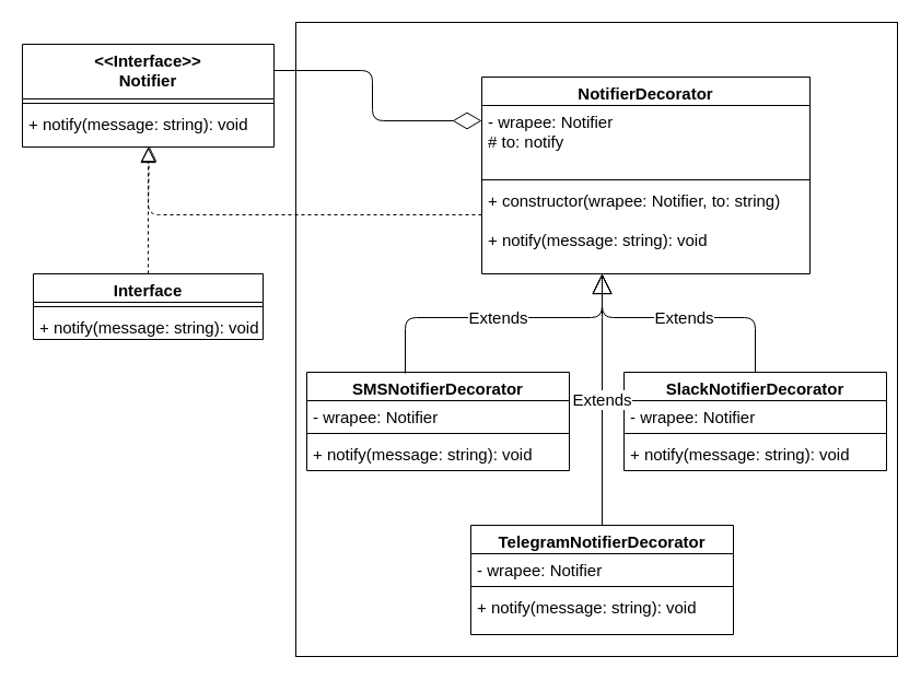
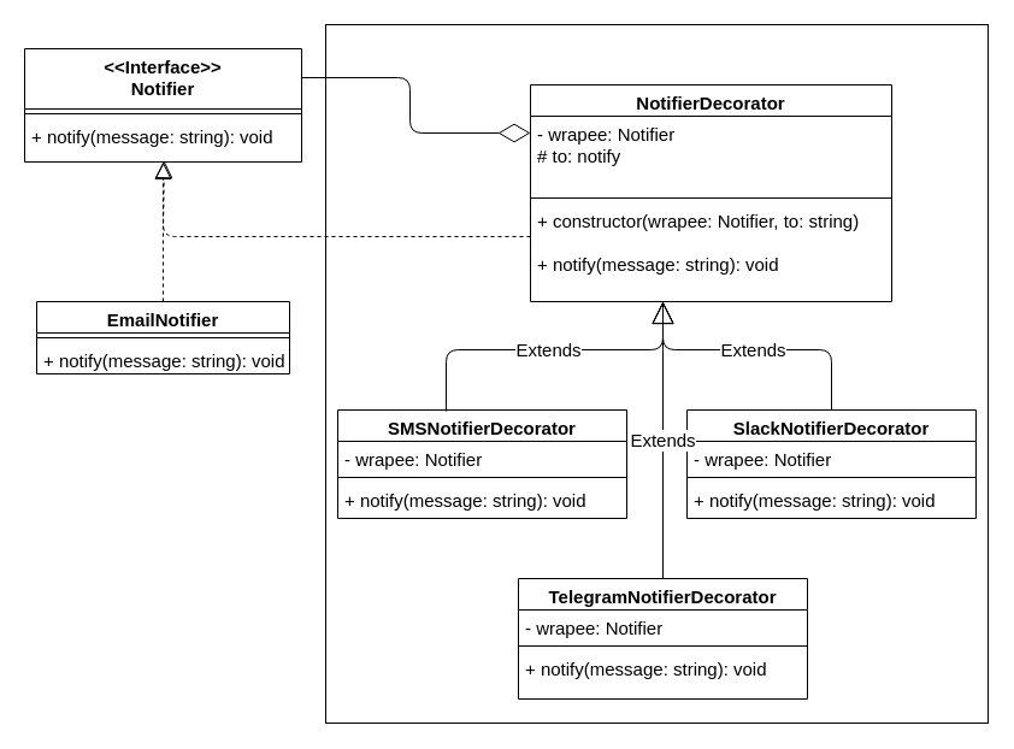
  <mxCell id="0" />
  <mxCell id="1" parent="0" />
  <mxCell id="2" value="" style="rounded=0;whiteSpace=wrap;html=1;" parent="1" vertex="1"><mxGeometry x="270" y="20" width="550" height="580" as="geometry" /></mxCell>
  <mxCell id="3" value="&lt;&lt;Interface&gt;&gt;&#10;Notifier" style="swimlane;fontStyle=1;align=center;verticalAlign=top;childLayout=stackLayout;horizontal=1;startSize=50;horizontalStack=0;resizeParent=1;resizeParentMax=0;resizeLast=0;collapsible=1;marginBottom=0;fontSize=15;" parent="1" vertex="1"><mxGeometry x="20" y="40" width="230" height="94" as="geometry" /></mxCell>
  <mxCell id="4" value="" style="line;strokeWidth=1;fillColor=none;align=left;verticalAlign=middle;spacingTop=-1;spacingLeft=3;spacingRight=3;rotatable=0;labelPosition=right;points=[];portConstraint=eastwest;fontSize=15;" parent="3" vertex="1"><mxGeometry y="50" width="230" height="8" as="geometry" /></mxCell>
  <mxCell id="5" value="+ notify(message: string): void" style="text;strokeColor=none;fillColor=none;align=left;verticalAlign=top;spacingLeft=4;spacingRight=4;overflow=hidden;rotatable=0;points=[[0,0.5],[1,0.5]];portConstraint=eastwest;fontSize=15;" parent="3" vertex="1"><mxGeometry y="58" width="230" height="36" as="geometry" /></mxCell>
  <mxCell id="6" value="NotifierDecorator" style="swimlane;fontStyle=1;align=center;verticalAlign=top;childLayout=stackLayout;horizontal=1;startSize=26;horizontalStack=0;resizeParent=1;resizeParentMax=0;resizeLast=0;collapsible=1;marginBottom=0;fontSize=15;" parent="1" vertex="1"><mxGeometry x="440" y="70" width="300" height="180" as="geometry" /></mxCell>
  <mxCell id="7" value="- wrapee: Notifier&#10;# to: notify" style="text;strokeColor=none;fillColor=none;align=left;verticalAlign=top;spacingLeft=4;spacingRight=4;overflow=hidden;rotatable=0;points=[[0,0.5],[1,0.5]];portConstraint=eastwest;fontSize=15;" parent="6" vertex="1"><mxGeometry y="26" width="300" height="64" as="geometry" /></mxCell>
  <mxCell id="8" value="" style="line;strokeWidth=1;fillColor=none;align=left;verticalAlign=middle;spacingTop=-1;spacingLeft=3;spacingRight=3;rotatable=0;labelPosition=right;points=[];portConstraint=eastwest;fontSize=15;" parent="6" vertex="1"><mxGeometry y="90" width="300" height="8" as="geometry" /></mxCell>
  <mxCell id="9" value="+ constructor(wrapee: Notifier, to: string)&#10;&#10;+ notify(message: string): void&#10;" style="text;strokeColor=none;fillColor=none;align=left;verticalAlign=top;spacingLeft=4;spacingRight=4;overflow=hidden;rotatable=0;points=[[0,0.5],[1,0.5]];portConstraint=eastwest;fontSize=15;" parent="6" vertex="1"><mxGeometry y="98" width="300" height="82" as="geometry" /></mxCell>
  <mxCell id="10" value="" style="endArrow=diamondThin;endFill=0;endSize=24;html=1;fontSize=15;edgeStyle=orthogonalEdgeStyle;" parent="1" source="3" target="6" edge="1"><mxGeometry width="160" relative="1" as="geometry"><mxPoint x="500" y="280" as="sourcePoint" /><mxPoint x="660" y="280" as="targetPoint" /><Array as="points"><mxPoint x="340" y="64" /><mxPoint x="340" y="110" /></Array></mxGeometry></mxCell>
- <mxCell id="11" value="Interface" style="swimlane;fontStyle=1;align=center;verticalAlign=top;childLayout=stackLayout;horizontal=1;startSize=26;horizontalStack=0;resizeParent=1;resizeParentMax=0;resizeLast=0;collapsible=1;marginBottom=0;fontSize=15;" parent="1" vertex="1"><mxGeometry x="30" y="250" width="210" height="60" as="geometry" /></mxCell>
+ <mxCell id="11" value="EmailNotifier" style="swimlane;fontStyle=1;align=center;verticalAlign=top;childLayout=stackLayout;horizontal=1;startSize=26;horizontalStack=0;resizeParent=1;resizeParentMax=0;resizeLast=0;collapsible=1;marginBottom=0;fontSize=15;" parent="1" vertex="1"><mxGeometry x="30" y="250" width="210" height="60" as="geometry" /></mxCell>
  <mxCell id="12" value="" style="line;strokeWidth=1;fillColor=none;align=left;verticalAlign=middle;spacingTop=-1;spacingLeft=3;spacingRight=3;rotatable=0;labelPosition=right;points=[];portConstraint=eastwest;fontSize=15;" parent="11" vertex="1"><mxGeometry y="26" width="210" height="8" as="geometry" /></mxCell>
  <mxCell id="13" value="+ notify(message: string): void" style="text;strokeColor=none;fillColor=none;align=left;verticalAlign=top;spacingLeft=4;spacingRight=4;overflow=hidden;rotatable=0;points=[[0,0.5],[1,0.5]];portConstraint=eastwest;fontSize=15;" parent="11" vertex="1"><mxGeometry y="34" width="210" height="26" as="geometry" /></mxCell>
  <mxCell id="14" value="" style="endArrow=block;dashed=1;endFill=0;endSize=12;html=1;fontSize=15;entryX=0.504;entryY=0.972;entryDx=0;entryDy=0;entryPerimeter=0;exitX=0.5;exitY=0;exitDx=0;exitDy=0;edgeStyle=orthogonalEdgeStyle;" parent="1" source="11" target="5" edge="1"><mxGeometry width="160" relative="1" as="geometry"><mxPoint x="500" y="390" as="sourcePoint" /><mxPoint x="660" y="390" as="targetPoint" /></mxGeometry></mxCell>
  <mxCell id="15" value="" style="endArrow=block;dashed=1;endFill=0;endSize=12;html=1;fontSize=15;edgeStyle=orthogonalEdgeStyle;" parent="1" source="9" target="5" edge="1"><mxGeometry width="160" relative="1" as="geometry"><mxPoint x="155" y="270" as="sourcePoint" /><mxPoint x="310" y="180" as="targetPoint" /><Array as="points"><mxPoint x="135" y="196" /></Array></mxGeometry></mxCell>
  <mxCell id="16" value="TelegramNotifierDecorator" style="swimlane;fontStyle=1;align=center;verticalAlign=top;childLayout=stackLayout;horizontal=1;startSize=26;horizontalStack=0;resizeParent=1;resizeParentMax=0;resizeLast=0;collapsible=1;marginBottom=0;fontSize=15;" parent="1" vertex="1"><mxGeometry x="430" y="480" width="240" height="100" as="geometry" /></mxCell>
  <mxCell id="17" value="- wrapee: Notifier" style="text;strokeColor=none;fillColor=none;align=left;verticalAlign=top;spacingLeft=4;spacingRight=4;overflow=hidden;rotatable=0;points=[[0,0.5],[1,0.5]];portConstraint=eastwest;fontSize=15;" parent="16" vertex="1"><mxGeometry y="26" width="240" height="26" as="geometry" /></mxCell>
  <mxCell id="18" value="" style="line;strokeWidth=1;fillColor=none;align=left;verticalAlign=middle;spacingTop=-1;spacingLeft=3;spacingRight=3;rotatable=0;labelPosition=right;points=[];portConstraint=eastwest;fontSize=15;" parent="16" vertex="1"><mxGeometry y="52" width="240" height="8" as="geometry" /></mxCell>
  <mxCell id="19" value="+ notify(message: string): void" style="text;strokeColor=none;fillColor=none;align=left;verticalAlign=top;spacingLeft=4;spacingRight=4;overflow=hidden;rotatable=0;points=[[0,0.5],[1,0.5]];portConstraint=eastwest;fontSize=15;" parent="16" vertex="1"><mxGeometry y="60" width="240" height="40" as="geometry" /></mxCell>
  <mxCell id="20" value="SMSNotifierDecorator" style="swimlane;fontStyle=1;align=center;verticalAlign=top;childLayout=stackLayout;horizontal=1;startSize=26;horizontalStack=0;resizeParent=1;resizeParentMax=0;resizeLast=0;collapsible=1;marginBottom=0;fontSize=15;" parent="1" vertex="1"><mxGeometry x="280" y="340" width="240" height="90" as="geometry" /></mxCell>
  <mxCell id="21" value="- wrapee: Notifier" style="text;strokeColor=none;fillColor=none;align=left;verticalAlign=top;spacingLeft=4;spacingRight=4;overflow=hidden;rotatable=0;points=[[0,0.5],[1,0.5]];portConstraint=eastwest;fontSize=15;" parent="20" vertex="1"><mxGeometry y="26" width="240" height="26" as="geometry" /></mxCell>
  <mxCell id="22" value="" style="line;strokeWidth=1;fillColor=none;align=left;verticalAlign=middle;spacingTop=-1;spacingLeft=3;spacingRight=3;rotatable=0;labelPosition=right;points=[];portConstraint=eastwest;fontSize=15;" parent="20" vertex="1"><mxGeometry y="52" width="240" height="8" as="geometry" /></mxCell>
  <mxCell id="23" value="+ notify(message: string): void" style="text;strokeColor=none;fillColor=none;align=left;verticalAlign=top;spacingLeft=4;spacingRight=4;overflow=hidden;rotatable=0;points=[[0,0.5],[1,0.5]];portConstraint=eastwest;fontSize=15;" parent="20" vertex="1"><mxGeometry y="60" width="240" height="30" as="geometry" /></mxCell>
  <mxCell id="24" value="SlackNotifierDecorator" style="swimlane;fontStyle=1;align=center;verticalAlign=top;childLayout=stackLayout;horizontal=1;startSize=26;horizontalStack=0;resizeParent=1;resizeParentMax=0;resizeLast=0;collapsible=1;marginBottom=0;fontSize=15;" parent="1" vertex="1"><mxGeometry x="570" y="340" width="240" height="90" as="geometry" /></mxCell>
  <mxCell id="25" value="- wrapee: Notifier" style="text;strokeColor=none;fillColor=none;align=left;verticalAlign=top;spacingLeft=4;spacingRight=4;overflow=hidden;rotatable=0;points=[[0,0.5],[1,0.5]];portConstraint=eastwest;fontSize=15;" parent="24" vertex="1"><mxGeometry y="26" width="240" height="26" as="geometry" /></mxCell>
  <mxCell id="26" value="" style="line;strokeWidth=1;fillColor=none;align=left;verticalAlign=middle;spacingTop=-1;spacingLeft=3;spacingRight=3;rotatable=0;labelPosition=right;points=[];portConstraint=eastwest;fontSize=15;" parent="24" vertex="1"><mxGeometry y="52" width="240" height="8" as="geometry" /></mxCell>
  <mxCell id="27" value="+ notify(message: string): void" style="text;strokeColor=none;fillColor=none;align=left;verticalAlign=top;spacingLeft=4;spacingRight=4;overflow=hidden;rotatable=0;points=[[0,0.5],[1,0.5]];portConstraint=eastwest;fontSize=15;" parent="24" vertex="1"><mxGeometry y="60" width="240" height="30" as="geometry" /></mxCell>
  <mxCell id="28" value="Extends" style="endArrow=block;endSize=16;endFill=0;html=1;fontSize=15;exitX=0.5;exitY=0;exitDx=0;exitDy=0;edgeStyle=orthogonalEdgeStyle;" parent="1" source="16" target="9" edge="1"><mxGeometry width="160" relative="1" as="geometry"><mxPoint x="420" y="390" as="sourcePoint" /><mxPoint x="560" y="220" as="targetPoint" /><Array as="points"><mxPoint x="550" y="280" /><mxPoint x="550" y="280" /></Array></mxGeometry></mxCell>
  <mxCell id="29" value="Extends" style="endArrow=open;endSize=16;endFill=0;html=1;fontSize=15;exitX=0.5;exitY=0;exitDx=0;exitDy=0;edgeStyle=orthogonalEdgeStyle;" parent="1" source="24" edge="1" target="6"><mxGeometry width="160" relative="1" as="geometry"><mxPoint x="180" y="450" as="sourcePoint" /><mxPoint x="550" y="188" as="targetPoint" /><Array as="points"><mxPoint x="690" y="290" /><mxPoint x="550" y="290" /></Array></mxGeometry></mxCell>
  <mxCell id="30" value="Extends" style="endArrow=block;endSize=16;endFill=0;html=1;fontSize=15;edgeStyle=orthogonalEdgeStyle;" parent="1" edge="1" target="6"><mxGeometry width="160" relative="1" as="geometry"><mxPoint x="370" y="341" as="sourcePoint" /><mxPoint x="550" y="187" as="targetPoint" /><Array as="points"><mxPoint x="370" y="290" /><mxPoint x="550" y="290" /></Array></mxGeometry></mxCell>
